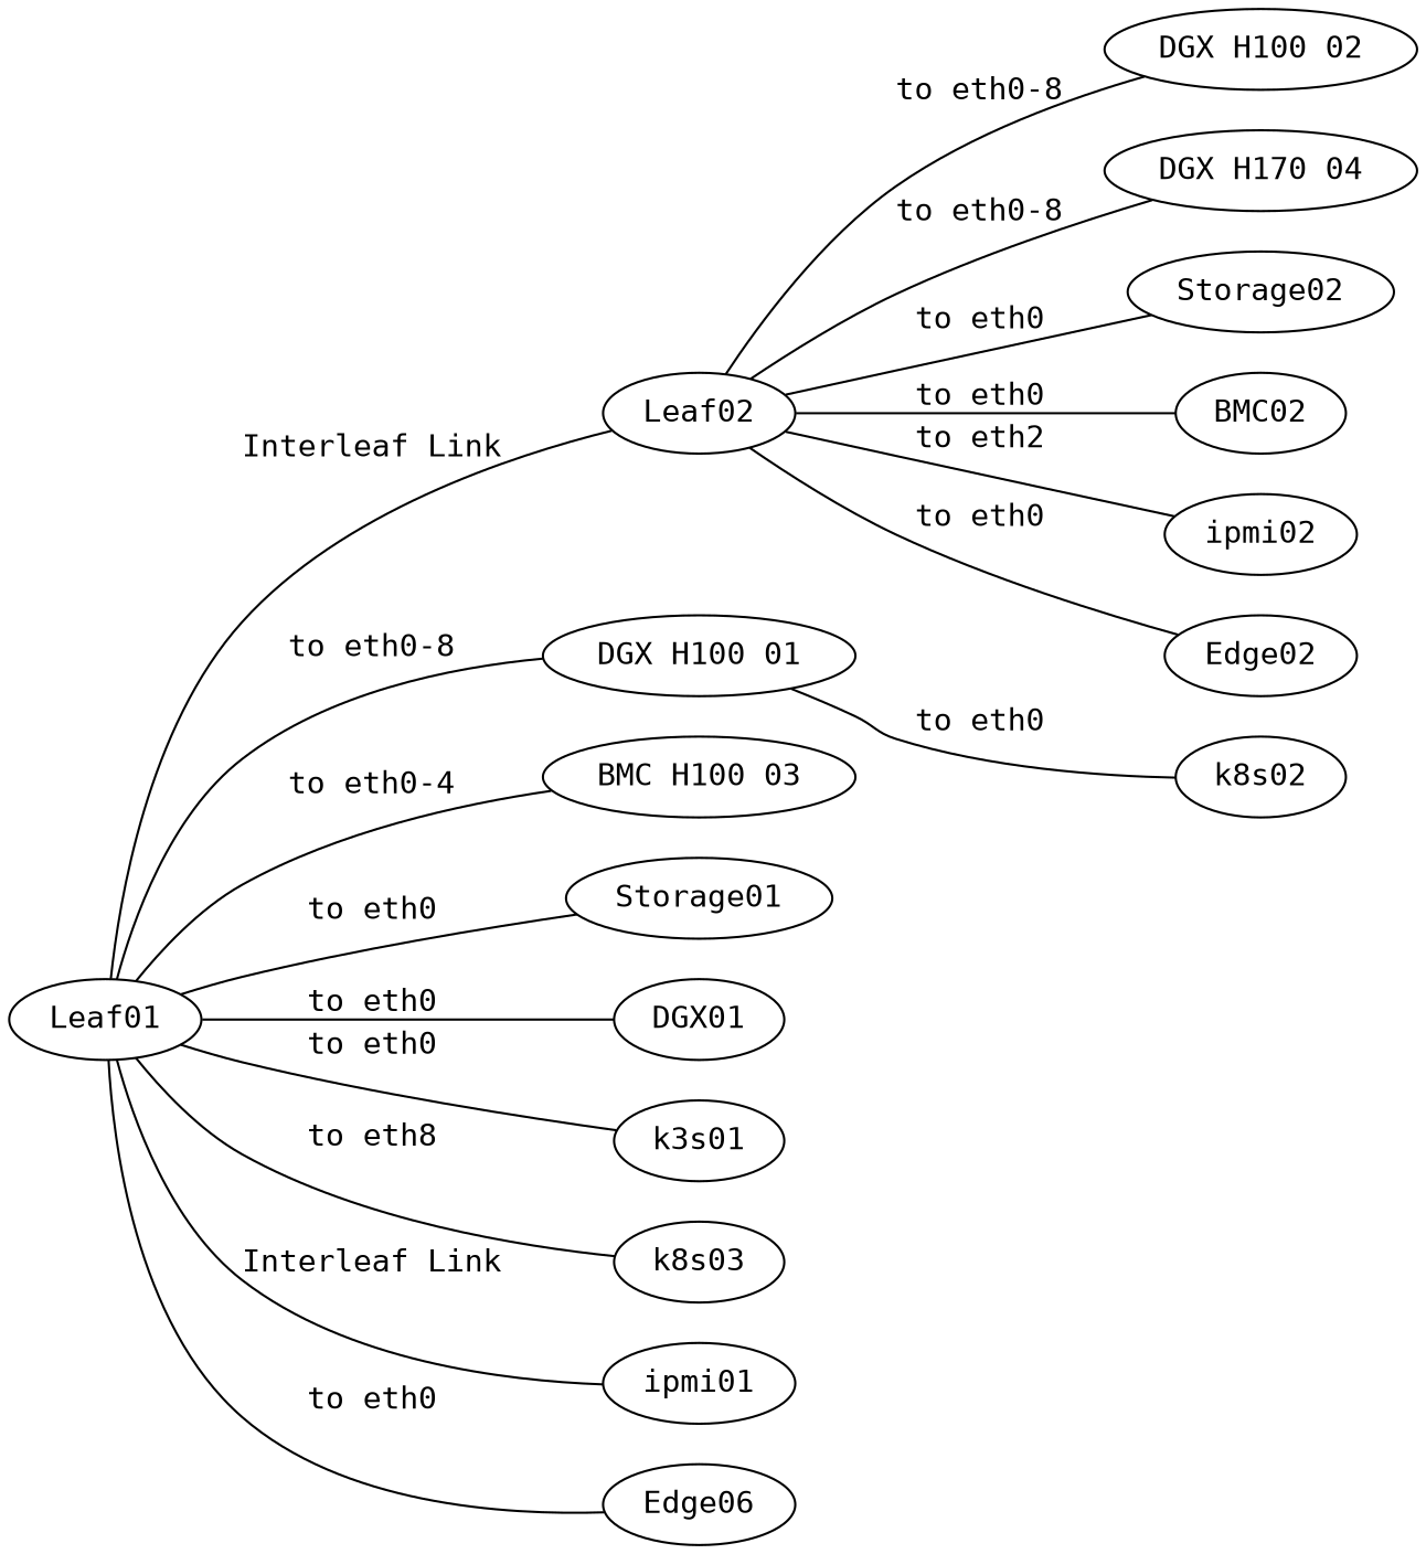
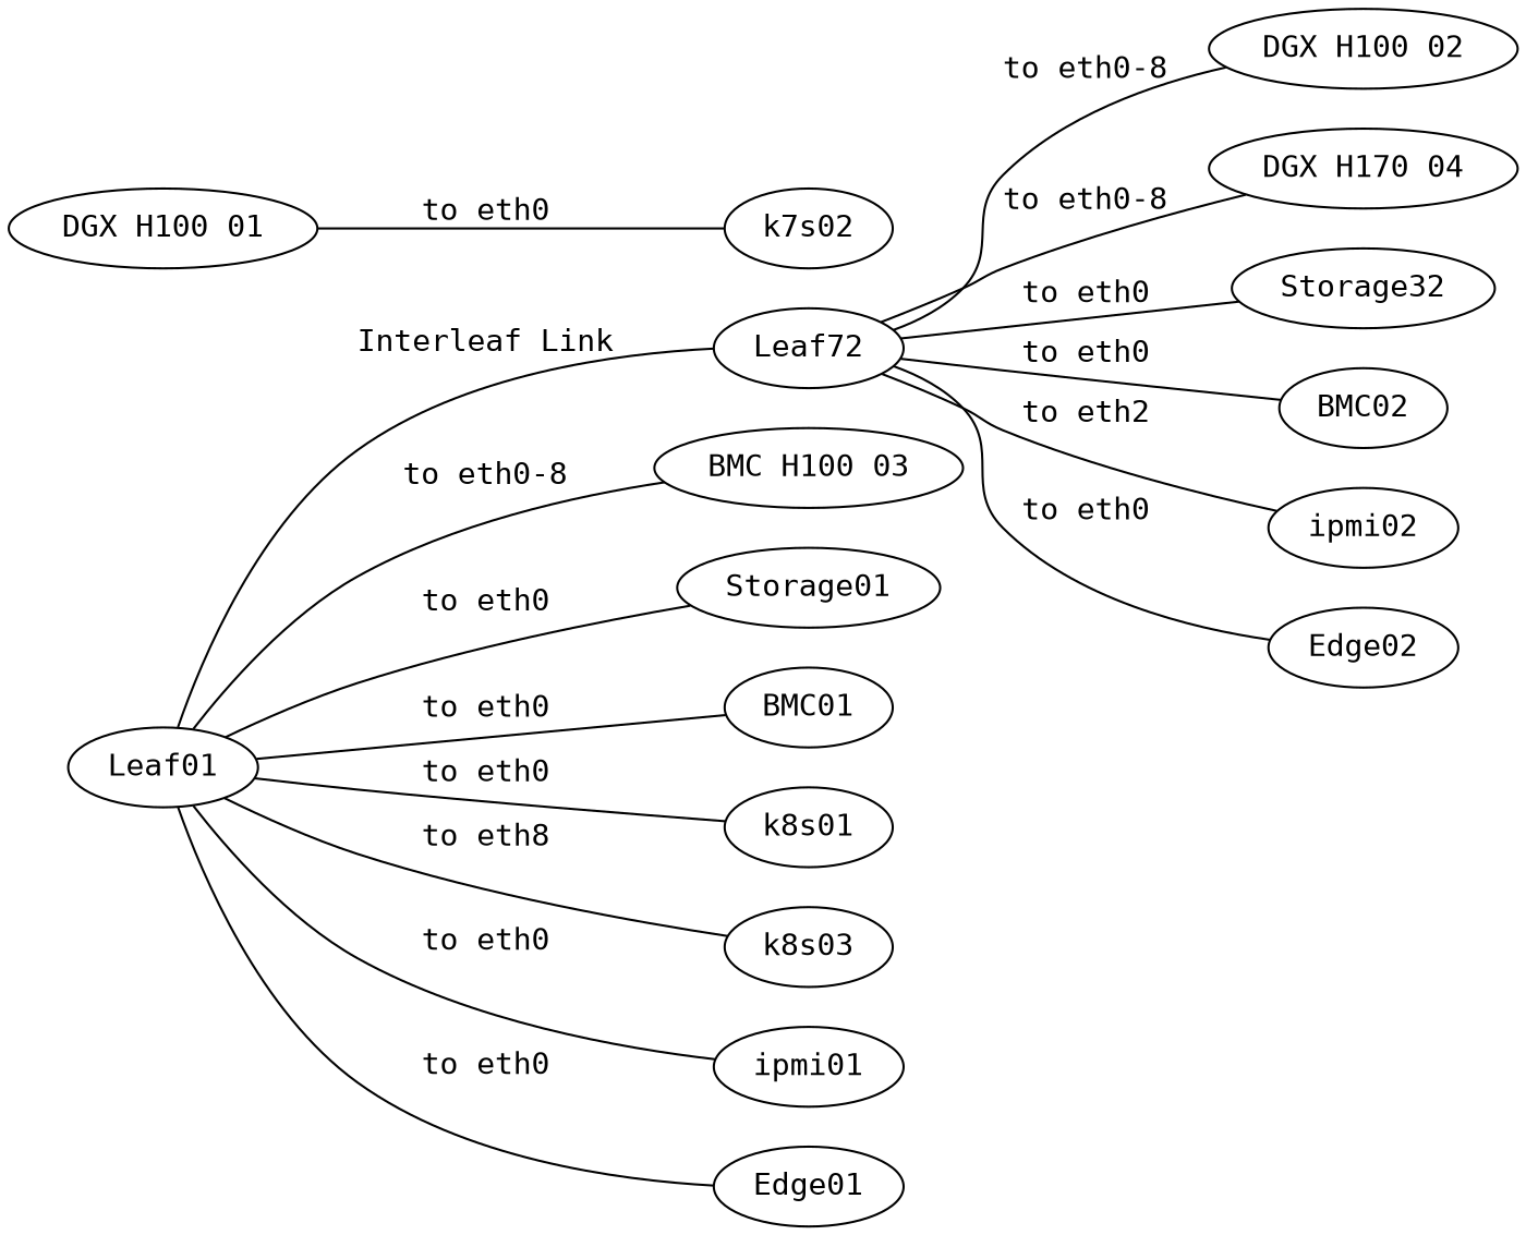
  graph {
    fontname="DejaVu Sans Mono"
    rankdir=LR
    node [cpu=1 fontname="DejaVu Sans Mono" memory=1024]
    edge [fontname="DejaVu Sans Mono"]
    Leaf01 [function=leaf memory=2048 os="cumulus-vx-5.8.0"]
-   Leaf02 [function=leaf memory=2048 os="cumulus-vx-5.8.0"]
+   Leaf02 [function=leaf memory=2048 os="cumulus-vx-5.8.0" label=Leaf72]
    "DGX H100 01"
    n4 [label="BMC H100 03"]
    Storage01 [function=server os="generic/ubuntu2204"]
-   BMC01 [label=DGX01]
-   n7 [label=k3s01]
+   BMC01
+   n7 [label=k8s01]
    n8 [label=k8s03]
    ipmi01 [function="oob-switch" memory=2048 os="cumulus-vx-5.8.0"]
-   Edge01 [function="edge" memory=2048 os="cumulus-vx-5.8.0" label=Edge06]
+   Edge01 [function="edge" memory=2048 os="cumulus-vx-5.8.0"]
    "DGX H100 02"
    n12 [label="DGX H170 04"]
-   Storage02 [os="generic/ubuntu2204"]
+   Storage02 [os="generic/ubuntu2204" label=Storage32]
    BMC02
    ipmi02 [function="oob-switch" memory=2048 os="cumulus-vx-5.8.0"]
    Edge02 [function="edge" memory=2048 os="cumulus-vx-5.8.0"]
-   n17 [label=k8s02]
+   n17 [label=k7s02]
    Leaf01 -- Leaf02 [label="Interleaf Link"]
-   Leaf01 -- "DGX H100 01" [label="to eth0-8"]
-   Leaf01 -- n4 [label="to eth0-4"]
+   Leaf01 -- n4 [label="to eth0-8"]
    Leaf01 -- Storage01 [label="to eth0"]
    Leaf01 -- BMC01 [label="to eth0"]
    Leaf01 -- n7 [label="to eth0"]
    Leaf01 -- n8 [label="to eth8"]
-   Leaf01 -- ipmi01 [label="Interleaf Link"]
+   Leaf01 -- ipmi01 [label="to eth0"]
    Leaf01 -- Edge01 [label="to eth0"]
    Leaf02 -- "DGX H100 02" [label="to eth0-8"]
    Leaf02 -- n12 [label="to eth0-8"]
    Leaf02 -- Storage02 [label="to eth0"]
    Leaf02 -- BMC02 [label="to eth0"]
    Leaf02 -- ipmi02 [label="to eth2"]
    Leaf02 -- Edge02 [label="to eth0"]
    "DGX H100 01" -- n17 [label="to eth0"]
  }
